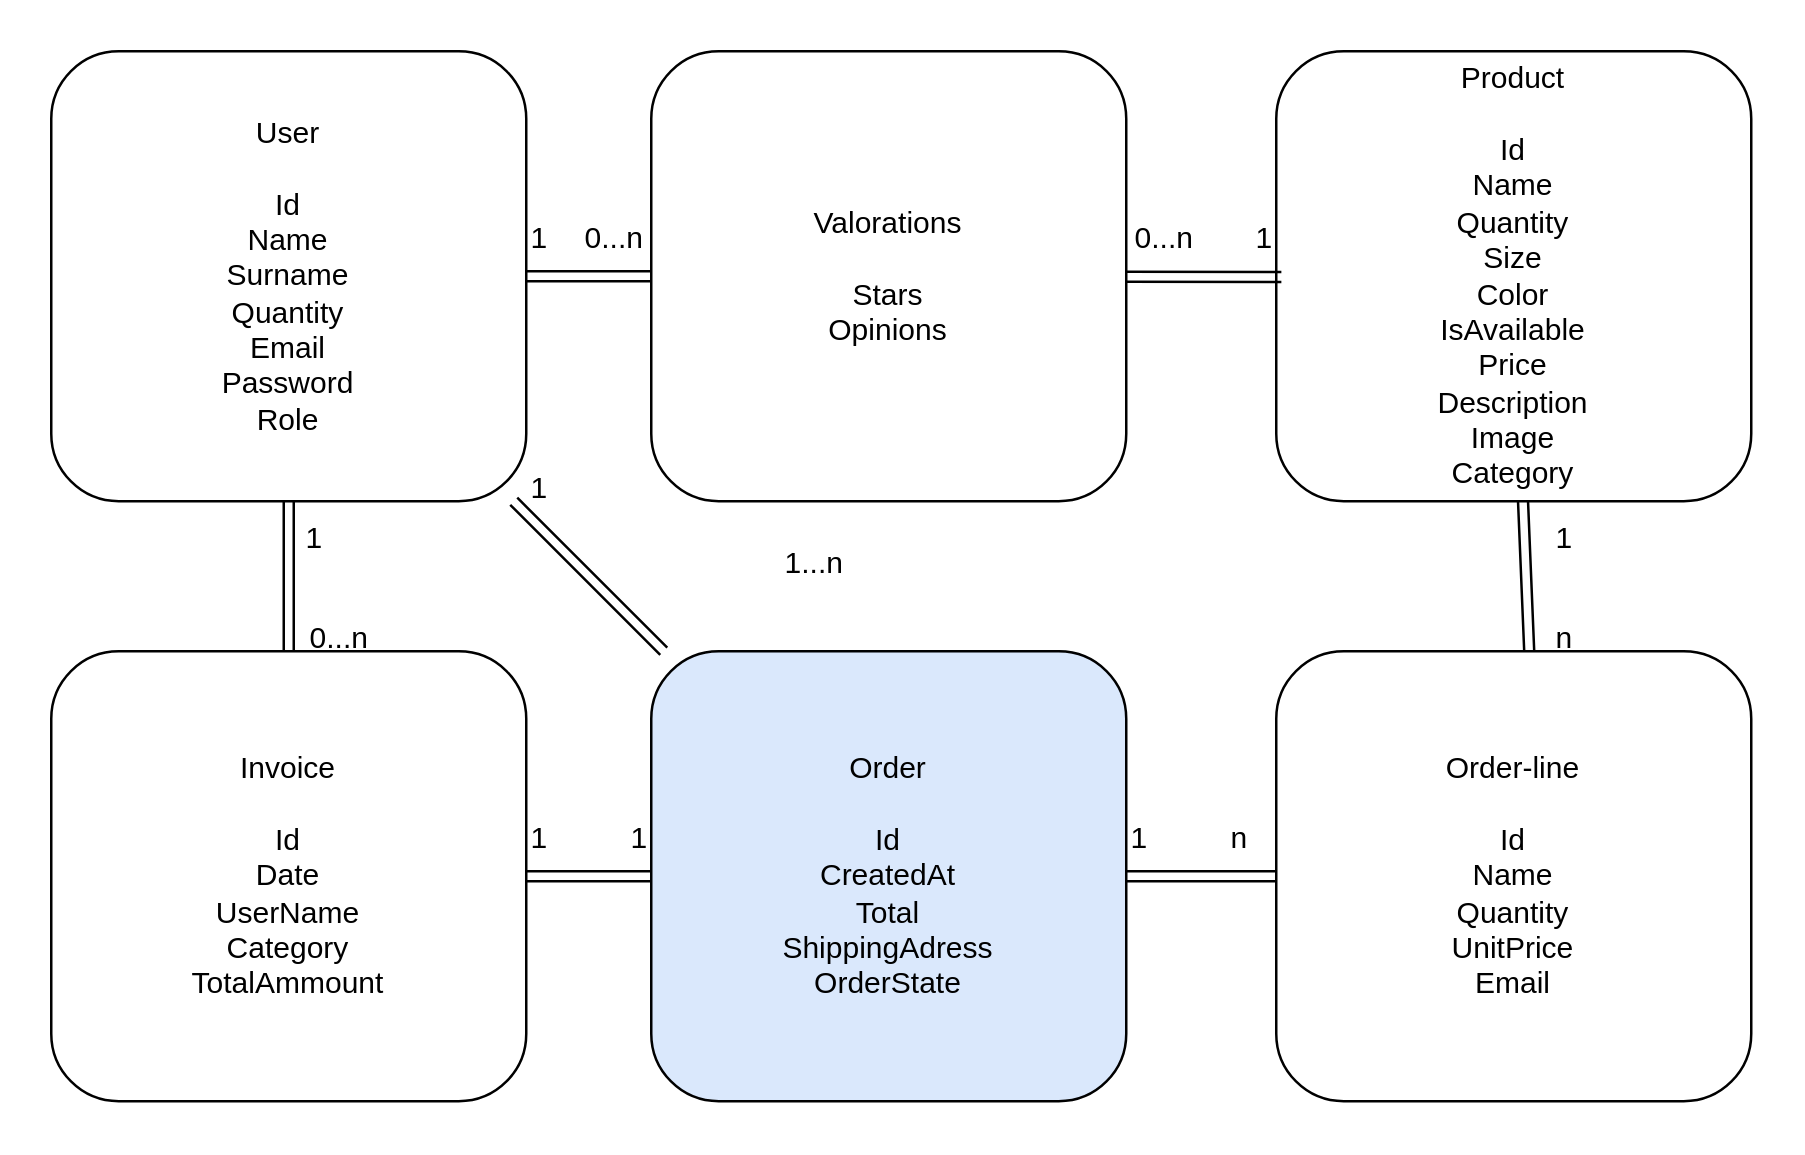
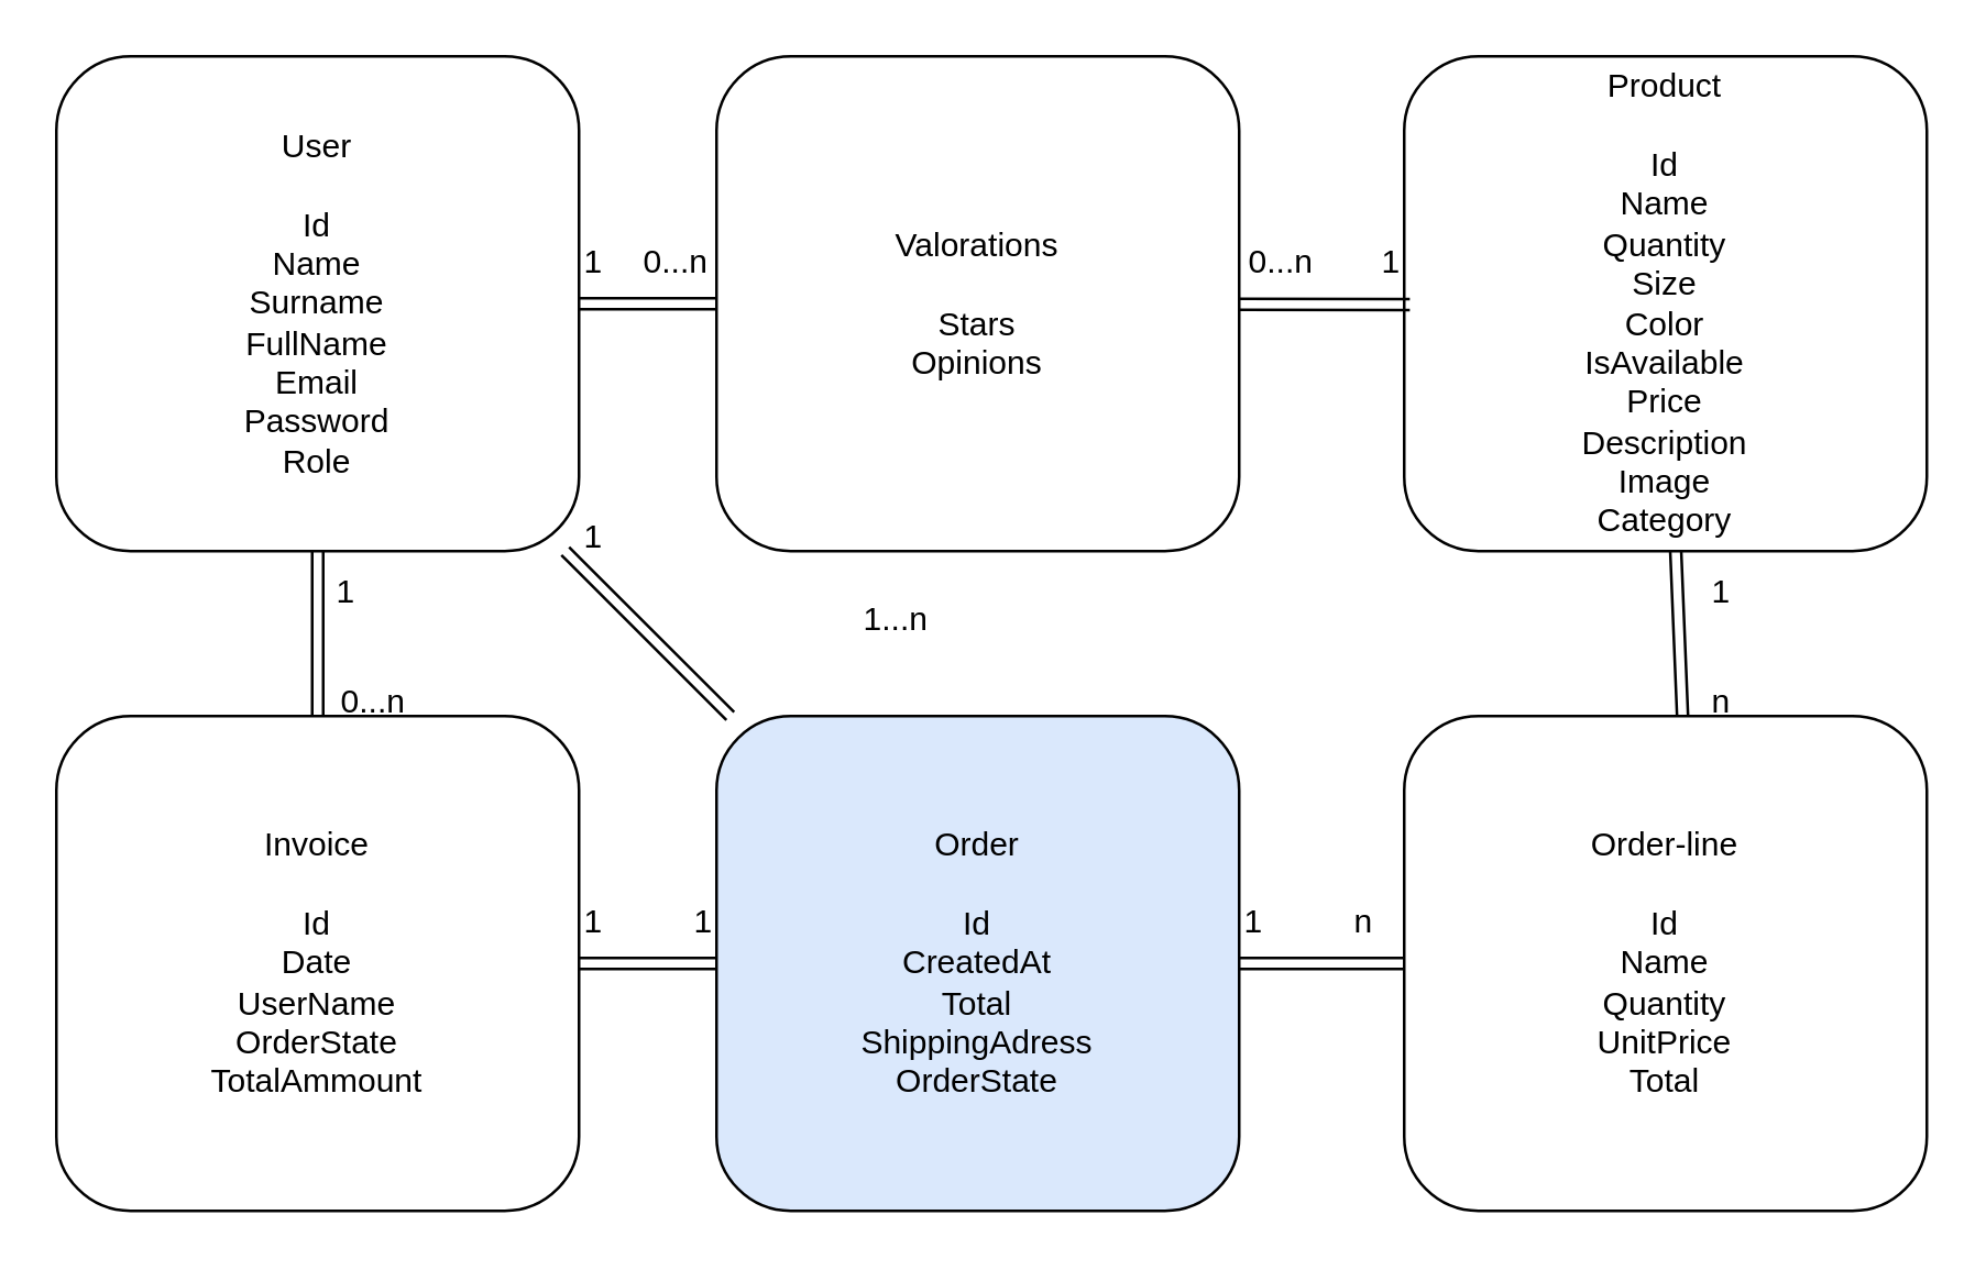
  <mxCell id="0" />
  <mxCell id="1" parent="0" />
  <mxCell id="2" style="edgeStyle=none;shape=link;html=1;entryX=0.061;entryY=1.188;entryDx=0;entryDy=0;entryPerimeter=0;" edge="1" parent="1" source="3" target="26"><mxGeometry relative="1" as="geometry" /></mxCell>
  <mxCell id="3" value="Product&lt;br&gt;&lt;br&gt;Id&lt;br&gt;Name&lt;br&gt;Quantity&lt;br&gt;Size&lt;br&gt;Color&lt;br&gt;IsAvailable&lt;br&gt;Price&lt;br&gt;Description&lt;br&gt;Image&lt;br&gt;Category&lt;br&gt;" style="rounded=1;whiteSpace=wrap;html=1;" vertex="1" parent="1"><mxGeometry x="510" y="20" width="190" height="180" as="geometry" /></mxCell>
- <mxCell id="4" value="Order-line&lt;br&gt;&lt;br&gt;Id&lt;br&gt;Name&lt;br&gt;Quantity&lt;br&gt;UnitPrice&lt;br&gt;Email" style="rounded=1;whiteSpace=wrap;html=1;" vertex="1" parent="1"><mxGeometry x="510" y="260" width="190" height="180" as="geometry" /></mxCell>
+ <mxCell id="4" value="Order-line&lt;br&gt;&lt;br&gt;Id&lt;br&gt;Name&lt;br&gt;Quantity&lt;br&gt;UnitPrice&lt;br&gt;Total" style="rounded=1;whiteSpace=wrap;html=1;" vertex="1" parent="1"><mxGeometry x="510" y="260" width="190" height="180" as="geometry" /></mxCell>
  <mxCell id="5" style="edgeStyle=none;shape=link;html=1;entryX=0.735;entryY=1.011;entryDx=0;entryDy=0;entryPerimeter=0;" edge="1" parent="1" source="6" target="19"><mxGeometry relative="1" as="geometry" /></mxCell>
  <mxCell id="6" value="Valorations&lt;br&gt;&lt;br&gt;Stars&lt;br&gt;Opinions" style="rounded=1;whiteSpace=wrap;html=1;" vertex="1" parent="1"><mxGeometry x="260" y="20" width="190" height="180" as="geometry" /></mxCell>
  <mxCell id="7" style="edgeStyle=none;html=1;entryX=0.5;entryY=0;entryDx=0;entryDy=0;verticalAlign=middle;shape=link;" edge="1" parent="1" source="9" target="14"><mxGeometry relative="1" as="geometry" /></mxCell>
  <mxCell id="8" style="edgeStyle=none;shape=link;html=1;entryX=0;entryY=0.5;entryDx=0;entryDy=0;" edge="1" parent="1" source="9" target="6"><mxGeometry relative="1" as="geometry" /></mxCell>
- <mxCell id="9" value="User&lt;br&gt;&lt;br&gt;Id&lt;br&gt;Name&lt;br&gt;Surname&lt;br&gt;Quantity&lt;br&gt;Email&lt;br&gt;Password&lt;br&gt;Role&lt;br&gt;" style="rounded=1;whiteSpace=wrap;html=1;" vertex="1" parent="1"><mxGeometry x="20" y="20" width="190" height="180" as="geometry" /></mxCell>
+ <mxCell id="9" value="User&lt;br&gt;&lt;br&gt;Id&lt;br&gt;Name&lt;br&gt;Surname&lt;br&gt;FullName&lt;br&gt;Email&lt;br&gt;Password&lt;br&gt;Role&lt;br&gt;" style="rounded=1;whiteSpace=wrap;html=1;" vertex="1" parent="1"><mxGeometry x="20" y="20" width="190" height="180" as="geometry" /></mxCell>
  <mxCell id="10" style="edgeStyle=none;shape=link;html=1;" edge="1" parent="1" source="13" target="9"><mxGeometry relative="1" as="geometry" /></mxCell>
  <mxCell id="11" style="edgeStyle=none;shape=link;html=1;entryX=1;entryY=0.5;entryDx=0;entryDy=0;" edge="1" parent="1" source="13" target="14"><mxGeometry relative="1" as="geometry" /></mxCell>
  <mxCell id="12" style="edgeStyle=none;shape=link;html=1;entryX=0;entryY=0.5;entryDx=0;entryDy=0;" edge="1" parent="1" source="13" target="4"><mxGeometry relative="1" as="geometry" /></mxCell>
  <mxCell id="13" value="Order&lt;br&gt;&lt;br&gt;Id&lt;br&gt;CreatedAt&lt;br&gt;Total&lt;br&gt;ShippingAdress&lt;br&gt;OrderState" style="rounded=1;whiteSpace=wrap;html=1;fillColor=#dae8fc;" vertex="1" parent="1"><mxGeometry x="260" y="260" width="190" height="180" as="geometry" /></mxCell>
- <mxCell id="14" value="Invoice&lt;br&gt;&lt;br&gt;Id&lt;br&gt;Date&lt;br&gt;UserName&lt;br&gt;Category&lt;br&gt;TotalAmmount" style="rounded=1;whiteSpace=wrap;html=1;" vertex="1" parent="1"><mxGeometry x="20" y="260" width="190" height="180" as="geometry" /></mxCell>
+ <mxCell id="14" value="Invoice&lt;br&gt;&lt;br&gt;Id&lt;br&gt;Date&lt;br&gt;UserName&lt;br&gt;OrderState&lt;br&gt;TotalAmmount" style="rounded=1;whiteSpace=wrap;html=1;" vertex="1" parent="1"><mxGeometry x="20" y="260" width="190" height="180" as="geometry" /></mxCell>
  <mxCell id="15" value="0...n" style="text;html=1;align=center;verticalAlign=middle;resizable=0;points=[];autosize=1;strokeColor=none;fillColor=none;" vertex="1" parent="1"><mxGeometry x="110" y="240" width="50" height="30" as="geometry" /></mxCell>
  <mxCell id="16" value="1" style="text;html=1;align=center;verticalAlign=middle;resizable=0;points=[];autosize=1;strokeColor=none;fillColor=none;" vertex="1" parent="1"><mxGeometry x="110" y="200" width="30" height="30" as="geometry" /></mxCell>
  <mxCell id="17" value="0...n" style="text;html=1;align=center;verticalAlign=middle;resizable=0;points=[];autosize=1;strokeColor=none;fillColor=none;" vertex="1" parent="1"><mxGeometry x="220" y="80" width="50" height="30" as="geometry" /></mxCell>
  <mxCell id="18" value="1" style="text;html=1;align=center;verticalAlign=middle;resizable=0;points=[];autosize=1;strokeColor=none;fillColor=none;" vertex="1" parent="1"><mxGeometry x="200" y="80" width="30" height="30" as="geometry" /></mxCell>
  <mxCell id="19" value="1" style="text;html=1;align=center;verticalAlign=middle;resizable=0;points=[];autosize=1;strokeColor=none;fillColor=none;" vertex="1" parent="1"><mxGeometry x="490" y="80" width="30" height="30" as="geometry" /></mxCell>
  <mxCell id="20" value="0...n" style="text;html=1;align=center;verticalAlign=middle;resizable=0;points=[];autosize=1;strokeColor=none;fillColor=none;" vertex="1" parent="1"><mxGeometry x="440" y="80" width="50" height="30" as="geometry" /></mxCell>
  <mxCell id="21" value="1" style="text;html=1;align=center;verticalAlign=middle;resizable=0;points=[];autosize=1;strokeColor=none;fillColor=none;" vertex="1" parent="1"><mxGeometry x="240" y="320" width="30" height="30" as="geometry" /></mxCell>
  <mxCell id="22" value="1" style="text;html=1;align=center;verticalAlign=middle;resizable=0;points=[];autosize=1;strokeColor=none;fillColor=none;" vertex="1" parent="1"><mxGeometry x="200" y="320" width="30" height="30" as="geometry" /></mxCell>
  <mxCell id="23" value="1" style="text;html=1;align=center;verticalAlign=middle;resizable=0;points=[];autosize=1;strokeColor=none;fillColor=none;" vertex="1" parent="1"><mxGeometry x="200" y="180" width="30" height="30" as="geometry" /></mxCell>
  <mxCell id="24" value="1...n" style="text;html=1;align=center;verticalAlign=middle;resizable=0;points=[];autosize=1;strokeColor=none;fillColor=none;" vertex="1" parent="1"><mxGeometry x="300" y="210" width="50" height="30" as="geometry" /></mxCell>
  <mxCell id="25" value="n" style="text;html=1;align=center;verticalAlign=middle;resizable=0;points=[];autosize=1;strokeColor=none;fillColor=none;" vertex="1" parent="1"><mxGeometry x="480" y="320" width="30" height="30" as="geometry" /></mxCell>
  <mxCell id="26" value="n" style="text;html=1;align=center;verticalAlign=middle;resizable=0;points=[];autosize=1;strokeColor=none;fillColor=none;" vertex="1" parent="1"><mxGeometry x="610" y="240" width="30" height="30" as="geometry" /></mxCell>
  <mxCell id="27" value="1" style="text;html=1;align=center;verticalAlign=middle;resizable=0;points=[];autosize=1;strokeColor=none;fillColor=none;" vertex="1" parent="1"><mxGeometry x="610" y="200" width="30" height="30" as="geometry" /></mxCell>
  <mxCell id="28" value="1" style="text;html=1;align=center;verticalAlign=middle;resizable=0;points=[];autosize=1;strokeColor=none;fillColor=none;" vertex="1" parent="1"><mxGeometry x="440" y="320" width="30" height="30" as="geometry" /></mxCell>
